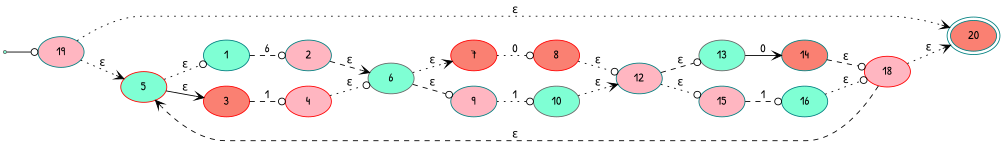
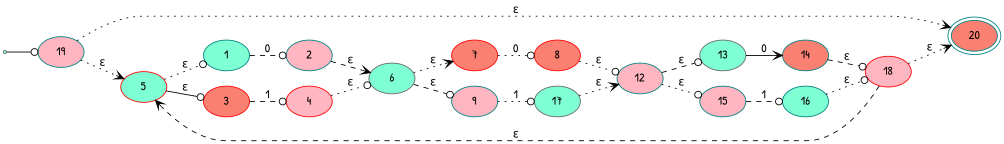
  digraph {
    fontname="Patrick Hand"
    rankdir=LR
    node [color=teal fillcolor=aquamarine fontname="Patrick Hand" style=filled]
    edge [arrowhead=odot fontname="Patrick Hand" style=dotted]
    start [color=gray40 shape=point]
    n2 [fillcolor=lightpink label=19]
    n3 [fillcolor=salmon label=20 peripheries=2]
    n4 [color=red label=5]
    n5 [label=1]
    n6 [color=red fillcolor=salmon label=3]
    n7 [fillcolor=lightpink label=2]
    n8 [color=red fillcolor=lightpink label=4]
    n9 [color=gray40 label=6]
    n10 [color=red fillcolor=salmon label=7]
    n11 [fillcolor=lightpink label=9]
    n12 [color=red fillcolor=salmon label=8]
-   n13 [color=gray40 label=10]
+   n13 [color=gray40 label=17]
    n14 [fillcolor=lightpink label=12]
    n15 [color=gray40 label=13]
    n16 [fillcolor=lightpink label=15]
    n17 [fillcolor=salmon label=14]
    n18 [label=16]
    n19 [color=red fillcolor=lightpink label=18]
    start -> n2 [style=solid]
    n2 -> n3 [arrowhead=vee label="ε"]
    n2 -> n4 [arrowhead=vee label="ε"]
    n4 -> n5 [label="ε"]
-   n4 -> n6 [arrowhead=vee label="ε" style=solid]
-   n5 -> n7 [label=6 style=dashed]
+   n4 -> n6 [label="ε" style=solid]
+   n5 -> n7 [label=0 style=dashed]
    n6 -> n8 [label=1 style=dashed]
    n7 -> n9 [arrowhead=vee label="ε" style=dashed]
    n8 -> n9 [label="ε"]
    n9 -> n10 [arrowhead=vee label="ε"]
    n9 -> n11 [label="ε" style=dashed]
    n10 -> n12 [label=0]
    n11 -> n13 [label=1]
    n12 -> n14 [label="ε"]
    n13 -> n14 [arrowhead=vee label="ε"]
    n14 -> n15 [label="ε" style=dashed]
    n14 -> n16 [label="ε"]
    n15 -> n17 [arrowhead=vee label=0 style=solid]
    n16 -> n18 [label=1 style=dashed]
    n17 -> n19 [label="ε" style=dashed]
    n18 -> n19 [label="ε"]
    n19 -> n3 [arrowhead=vee label="ε"]
    n19 -> n4 [arrowhead=vee label="ε" style=dashed]
  }
